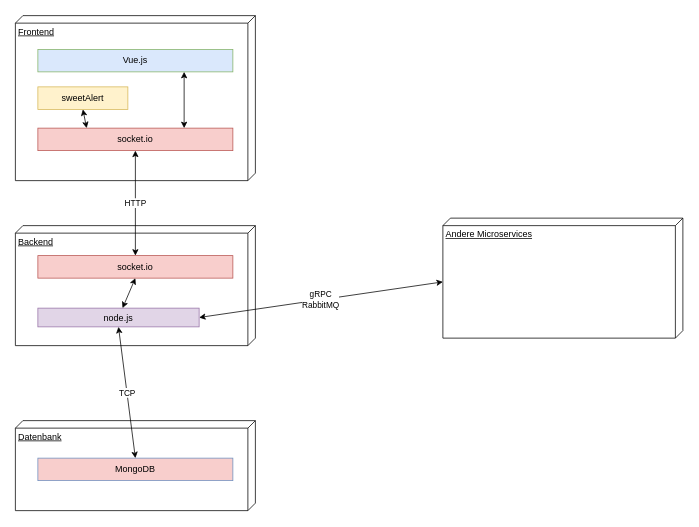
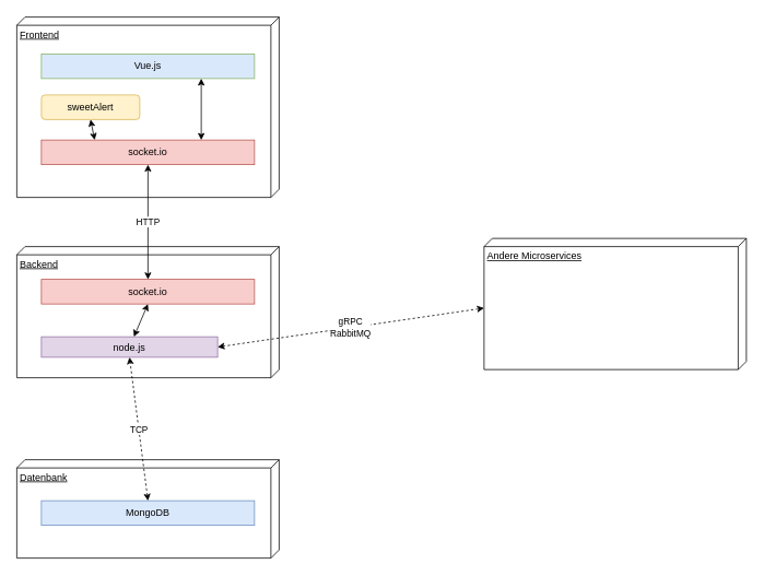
  <mxCell id="0" />
  <mxCell id="1" parent="0" />
  <mxCell id="2" value="Frontend" style="verticalAlign=top;align=left;spacingTop=8;spacingLeft=2;spacingRight=12;shape=cube;size=10;direction=south;fontStyle=4;html=1;" vertex="1" parent="1"><mxGeometry x="20" y="20" width="320" height="220" as="geometry" /></mxCell>
  <mxCell id="3" value="Vue.js" style="rounded=0;whiteSpace=wrap;html=1;fillColor=#dae8fc;strokeColor=#82b366;" vertex="1" parent="1"><mxGeometry x="50" y="65" width="260" height="30" as="geometry" /></mxCell>
- <mxCell id="4" value="sweetAlert" style="rounded=0;whiteSpace=wrap;html=1;fillColor=#fff2cc;strokeColor=#d6b656;" vertex="1" parent="1"><mxGeometry x="50" y="115" width="120" height="30" as="geometry" /></mxCell>
+ <mxCell id="4" value="sweetAlert" style="whiteSpace=wrap;html=1;fillColor=#fff2cc;strokeColor=#d6b656;rounded=1;" vertex="1" parent="1"><mxGeometry x="50" y="115" width="120" height="30" as="geometry" /></mxCell>
  <mxCell id="5" value="socket.io" style="rounded=0;whiteSpace=wrap;html=1;fillColor=#f8cecc;strokeColor=#b85450;" vertex="1" parent="1"><mxGeometry x="50" y="170" width="260" height="30" as="geometry" /></mxCell>
  <mxCell id="6" value="Backend" style="verticalAlign=top;align=left;spacingTop=8;spacingLeft=2;spacingRight=12;shape=cube;size=10;direction=south;fontStyle=4;html=1;" vertex="1" parent="1"><mxGeometry x="20" y="300" width="320" height="160" as="geometry" /></mxCell>
  <mxCell id="7" value="socket.io" style="rounded=0;whiteSpace=wrap;html=1;fillColor=#f8cecc;strokeColor=#b85450;" vertex="1" parent="1"><mxGeometry x="50" y="340" width="260" height="30" as="geometry" /></mxCell>
  <mxCell id="8" value="Datenbank" style="verticalAlign=top;align=left;spacingTop=8;spacingLeft=2;spacingRight=12;shape=cube;size=10;direction=south;fontStyle=4;html=1;" vertex="1" parent="1"><mxGeometry x="20" y="560" width="320" height="120" as="geometry" /></mxCell>
  <mxCell id="9" value="node.js" style="rounded=0;whiteSpace=wrap;html=1;fillColor=#e1d5e7;strokeColor=#9673a6;" vertex="1" parent="1"><mxGeometry x="50" y="410" width="215" height="25" as="geometry" /></mxCell>
- <mxCell id="10" value="MongoDB" style="rounded=0;whiteSpace=wrap;html=1;fillColor=#f8cecc;strokeColor=#6c8ebf;" vertex="1" parent="1"><mxGeometry x="50" y="610" width="260" height="30" as="geometry" /></mxCell>
- <mxCell id="11" value="TCP" style="endArrow=classic;startArrow=classic;html=1;exitX=0.5;exitY=0;exitDx=0;exitDy=0;entryX=0.5;entryY=1;entryDx=0;entryDy=0;" edge="1" parent="1" source="10" target="9"><mxGeometry width="50" height="50" relative="1" as="geometry"><mxPoint x="-110" y="560" as="sourcePoint" /><mxPoint x="-60" y="510" as="targetPoint" /></mxGeometry></mxCell>
+ <mxCell id="10" value="MongoDB" style="rounded=0;whiteSpace=wrap;html=1;fillColor=#dae8fc;strokeColor=#6c8ebf;" vertex="1" parent="1"><mxGeometry x="50" y="610" width="260" height="30" as="geometry" /></mxCell>
+ <mxCell id="11" value="TCP" style="endArrow=classic;startArrow=classic;html=1;exitX=0.5;exitY=0;exitDx=0;exitDy=0;entryX=0.5;entryY=1;entryDx=0;entryDy=0;dashed=1;" edge="1" parent="1" source="10" target="9"><mxGeometry width="50" height="50" relative="1" as="geometry"><mxPoint x="-110" y="560" as="sourcePoint" /><mxPoint x="-60" y="510" as="targetPoint" /></mxGeometry></mxCell>
  <mxCell id="12" value="HTTP" style="endArrow=classic;startArrow=classic;html=1;entryX=0.5;entryY=1;entryDx=0;entryDy=0;exitX=0.5;exitY=0;exitDx=0;exitDy=0;" edge="1" parent="1" source="7" target="5"><mxGeometry width="50" height="50" relative="1" as="geometry"><mxPoint x="-190" y="310" as="sourcePoint" /><mxPoint x="-140" y="260" as="targetPoint" /></mxGeometry></mxCell>
  <mxCell id="13" value="" style="endArrow=classic;startArrow=classic;html=1;entryX=0.5;entryY=1;entryDx=0;entryDy=0;" edge="1" parent="1" source="9" target="7"><mxGeometry width="50" height="50" relative="1" as="geometry"><mxPoint x="-10" y="540" as="sourcePoint" /><mxPoint x="40" y="490" as="targetPoint" /></mxGeometry></mxCell>
  <mxCell id="14" value="" style="endArrow=classic;startArrow=classic;html=1;exitX=0.25;exitY=0;exitDx=0;exitDy=0;entryX=0.5;entryY=1;entryDx=0;entryDy=0;" edge="1" parent="1" source="5" target="4"><mxGeometry width="50" height="50" relative="1" as="geometry"><mxPoint x="-140" y="310" as="sourcePoint" /><mxPoint x="-90" y="260" as="targetPoint" /></mxGeometry></mxCell>
  <mxCell id="15" value="" style="endArrow=classic;startArrow=classic;html=1;entryX=0.75;entryY=1;entryDx=0;entryDy=0;exitX=0.75;exitY=0;exitDx=0;exitDy=0;" edge="1" parent="1" source="5" target="3"><mxGeometry width="50" height="50" relative="1" as="geometry"><mxPoint x="-110" y="340" as="sourcePoint" /><mxPoint x="-60" y="290" as="targetPoint" /></mxGeometry></mxCell>
  <mxCell id="16" value="Andere Microservices" style="verticalAlign=top;align=left;spacingTop=8;spacingLeft=2;spacingRight=12;shape=cube;size=10;direction=south;fontStyle=4;html=1;" vertex="1" parent="1"><mxGeometry x="590" y="290" width="320" height="160" as="geometry" /></mxCell>
- <mxCell id="17" value="gRPC&lt;br&gt;RabbitMQ" style="endArrow=classic;startArrow=classic;html=1;exitX=1;exitY=0.5;exitDx=0;exitDy=0;entryX=0;entryY=0;entryDx=85;entryDy=320;entryPerimeter=0;" edge="1" parent="1" source="9" target="16"><mxGeometry width="50" height="50" relative="1" as="geometry"><mxPoint x="600" y="540" as="sourcePoint" /><mxPoint x="650" y="490" as="targetPoint" /></mxGeometry></mxCell>
+ <mxCell id="17" value="gRPC&lt;br&gt;RabbitMQ" style="endArrow=classic;startArrow=classic;html=1;exitX=1;exitY=0.5;exitDx=0;exitDy=0;entryX=0;entryY=0;entryDx=85;entryDy=320;entryPerimeter=0;dashed=1;" edge="1" parent="1" source="9" target="16"><mxGeometry width="50" height="50" relative="1" as="geometry"><mxPoint x="600" y="540" as="sourcePoint" /><mxPoint x="650" y="490" as="targetPoint" /></mxGeometry></mxCell>
